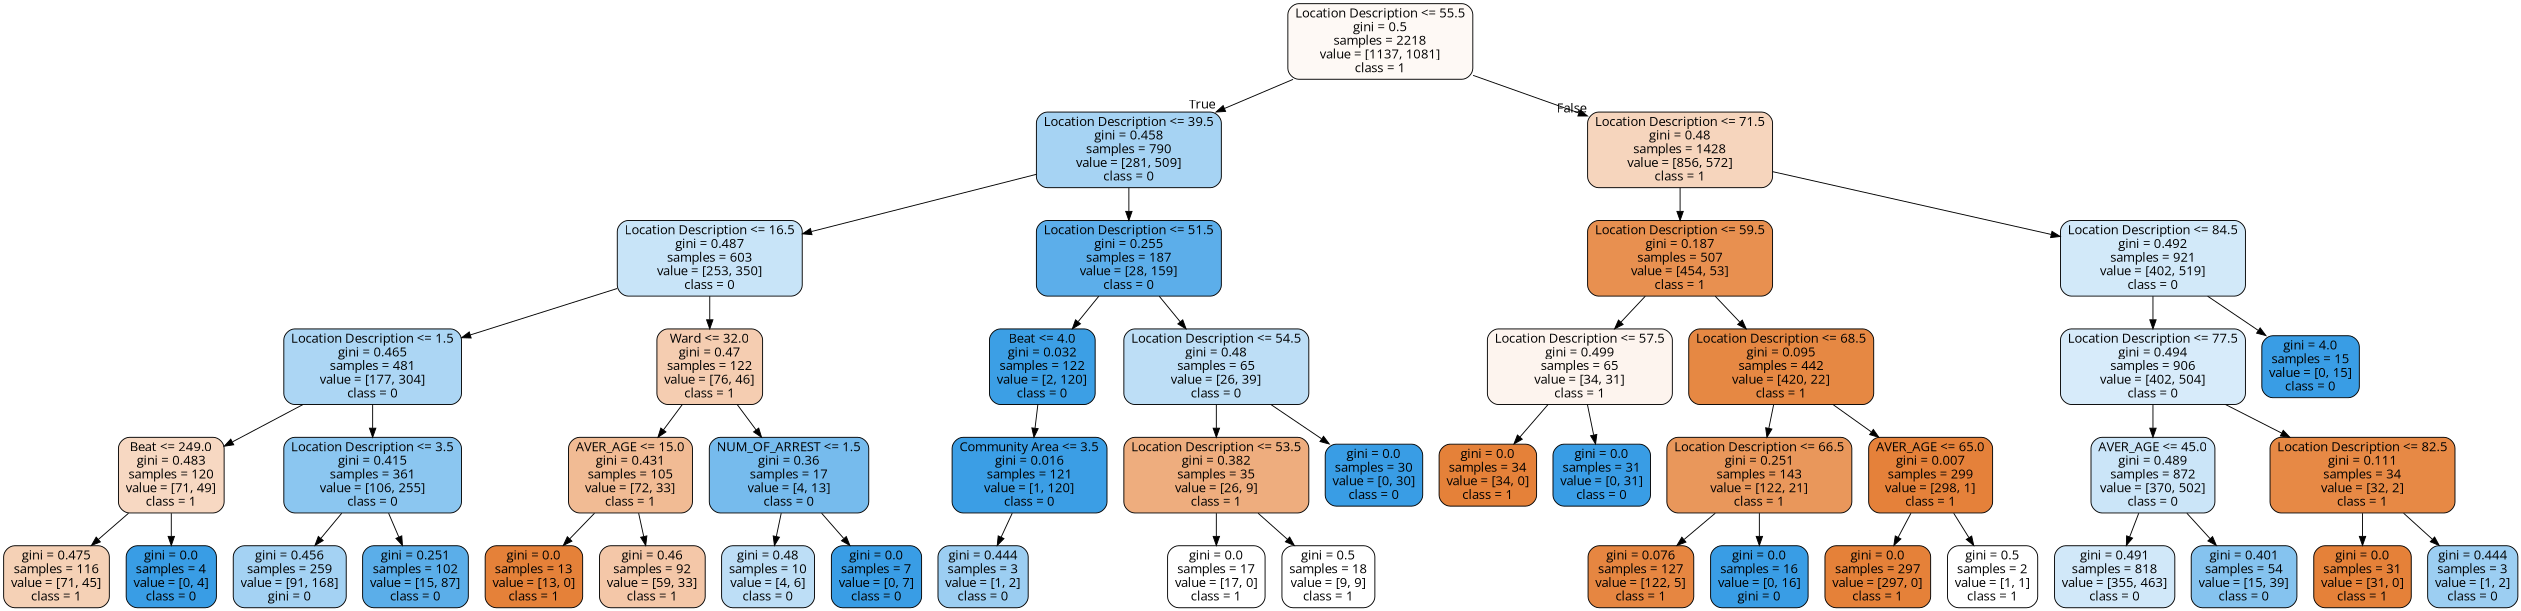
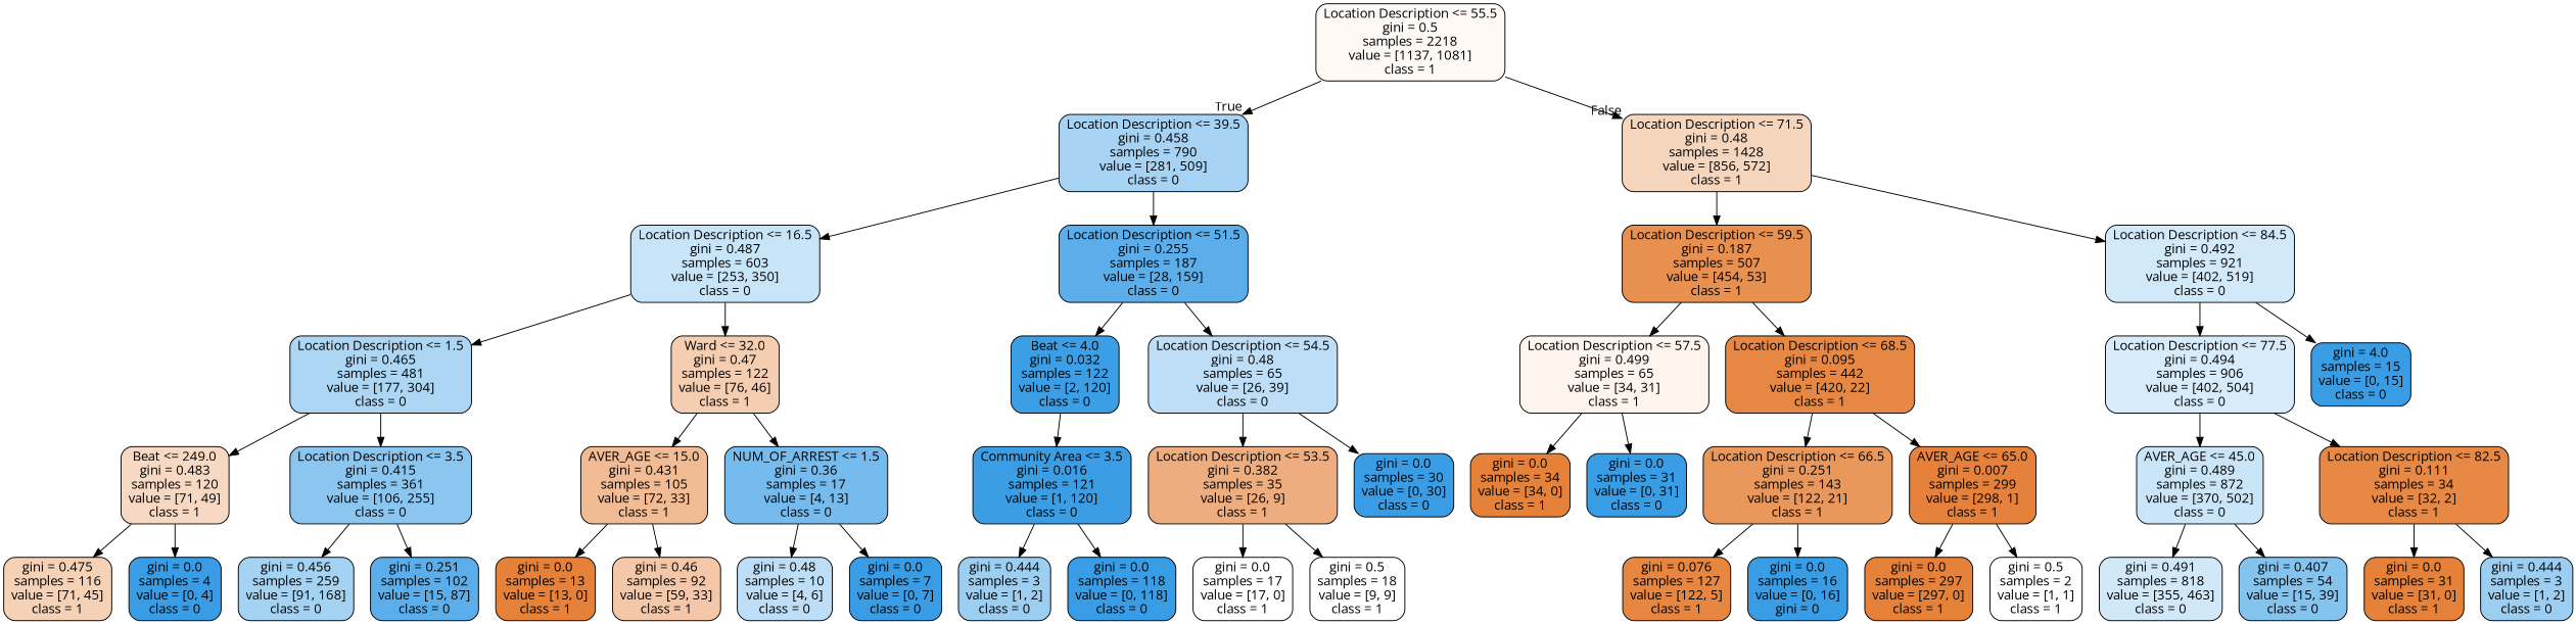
  digraph {
    fontname="Open Sans"
    node [color=black fillcolor="#399de5" fontname="Open Sans" shape=box style="filled, rounded"]
    edge [fontname="Open Sans"]
    n1 [fillcolor="#fef9f5" label="Location Description <= 55.5\ngini = 0.5\nsamples = 2218\nvalue = [1137, 1081]\nclass = 1"]
    n2 [fillcolor="#a6d3f3" label="Location Description <= 39.5\ngini = 0.458\nsamples = 790\nvalue = [281, 509]\nclass = 0"]
    n3 [fillcolor="#f6d5bd" label="Location Description <= 71.5\ngini = 0.48\nsamples = 1428\nvalue = [856, 572]\nclass = 1"]
    n4 [fillcolor="#c8e4f8" label="Location Description <= 16.5\ngini = 0.487\nsamples = 603\nvalue = [253, 350]\nclass = 0"]
    n5 [fillcolor="#5caeea" label="Location Description <= 51.5\ngini = 0.255\nsamples = 187\nvalue = [28, 159]\nclass = 0"]
    n6 [fillcolor="#e89050" label="Location Description <= 59.5\ngini = 0.187\nsamples = 507\nvalue = [454, 53]\nclass = 1"]
    n7 [fillcolor="#d2e9f9" label="Location Description <= 84.5\ngini = 0.492\nsamples = 921\nvalue = [402, 519]\nclass = 0"]
    n8 [fillcolor="#acd6f4" label="Location Description <= 1.5\ngini = 0.465\nsamples = 481\nvalue = [177, 304]\nclass = 0"]
    n9 [fillcolor="#f5cdb1" label="Ward <= 32.0\ngini = 0.47\nsamples = 122\nvalue = [76, 46]\nclass = 1"]
    n10 [fillcolor="#3c9fe5" label="Beat <= 4.0\ngini = 0.032\nsamples = 122\nvalue = [2, 120]\nclass = 0"]
    n11 [fillcolor="#bddef6" label="Location Description <= 54.5\ngini = 0.48\nsamples = 65\nvalue = [26, 39]\nclass = 0"]
    n12 [fillcolor="#f7d8c2" label="Beat <= 249.0\ngini = 0.483\nsamples = 120\nvalue = [71, 49]\nclass = 1"]
    n13 [fillcolor="#8bc6f0" label="Location Description <= 3.5\ngini = 0.415\nsamples = 361\nvalue = [106, 255]\nclass = 0"]
    n14 [fillcolor="#f1bb94" label="AVER_AGE <= 15.0\ngini = 0.431\nsamples = 105\nvalue = [72, 33]\nclass = 1"]
    n15 [fillcolor="#76bbed" label="NUM_OF_ARREST <= 1.5\ngini = 0.36\nsamples = 17\nvalue = [4, 13]\nclass = 0"]
    n16 [fillcolor="#f5d1b6" label="gini = 0.475\nsamples = 116\nvalue = [71, 45]\nclass = 1"]
    n17 [label="gini = 0.0\nsamples = 4\nvalue = [0, 4]\nclass = 0"]
-   n18 [fillcolor="#a4d2f3" label="gini = 0.456\nsamples = 259\nvalue = [91, 168]\ngini = 0"]
+   n18 [fillcolor="#a4d2f3" label="gini = 0.456\nsamples = 259\nvalue = [91, 168]\nclass = 0"]
    n19 [fillcolor="#5baee9" label="gini = 0.251\nsamples = 102\nvalue = [15, 87]\nclass = 0"]
    n20 [fillcolor="#e58139" label="gini = 0.0\nsamples = 13\nvalue = [13, 0]\nclass = 1"]
    n21 [fillcolor="#f4c7a8" label="gini = 0.46\nsamples = 92\nvalue = [59, 33]\nclass = 1"]
    n22 [fillcolor="#bddef6" label="gini = 0.48\nsamples = 10\nvalue = [4, 6]\nclass = 0"]
    n23 [label="gini = 0.0\nsamples = 7\nvalue = [0, 7]\nclass = 0"]
    n24 [fillcolor="#3b9ee5" label="Community Area <= 3.5\ngini = 0.016\nsamples = 121\nvalue = [1, 120]\nclass = 0"]
    n25 [fillcolor="#eead7e" label="Location Description <= 53.5\ngini = 0.382\nsamples = 35\nvalue = [26, 9]\nclass = 1"]
    n26 [label="gini = 0.0\nsamples = 30\nvalue = [0, 30]\nclass = 0"]
    n27 [fillcolor="#9ccef2" label="gini = 0.444\nsamples = 3\nvalue = [1, 2]\nclass = 0"]
+   n28 [label="gini = 0.0\nsamples = 118\nvalue = [0, 118]\nclass = 0"]
    n29 [fillcolor="#ffffff" label="gini = 0.0\nsamples = 17\nvalue = [17, 0]\nclass = 1"]
    n30 [fillcolor="#ffffff" label="gini = 0.5\nsamples = 18\nvalue = [9, 9]\nclass = 1"]
    n31 [fillcolor="#fdf4ee" label="Location Description <= 57.5\ngini = 0.499\nsamples = 65\nvalue = [34, 31]\nclass = 1"]
    n32 [fillcolor="#e68843" label="Location Description <= 68.5\ngini = 0.095\nsamples = 442\nvalue = [420, 22]\nclass = 1"]
    n33 [fillcolor="#d7ebfa" label="Location Description <= 77.5\ngini = 0.494\nsamples = 906\nvalue = [402, 504]\nclass = 0"]
    n34 [label="gini = 4.0\nsamples = 15\nvalue = [0, 15]\nclass = 0"]
    n35 [fillcolor="#e58139" label="gini = 0.0\nsamples = 34\nvalue = [34, 0]\nclass = 1"]
    n36 [label="gini = 0.0\nsamples = 31\nvalue = [0, 31]\nclass = 0"]
    n37 [fillcolor="#e9975b" label="Location Description <= 66.5\ngini = 0.251\nsamples = 143\nvalue = [122, 21]\nclass = 1"]
    n38 [fillcolor="#e5813a" label="AVER_AGE <= 65.0\ngini = 0.007\nsamples = 299\nvalue = [298, 1]\nclass = 1"]
    n39 [fillcolor="#e68641" label="gini = 0.076\nsamples = 127\nvalue = [122, 5]\nclass = 1"]
    n40 [label="gini = 0.0\nsamples = 16\nvalue = [0, 16]\ngini = 0"]
    n41 [fillcolor="#e58139" label="gini = 0.0\nsamples = 297\nvalue = [297, 0]\nclass = 1"]
    n42 [fillcolor="#ffffff" label="gini = 0.5\nsamples = 2\nvalue = [1, 1]\nclass = 1"]
    n43 [fillcolor="#cbe5f8" label="AVER_AGE <= 45.0\ngini = 0.489\nsamples = 872\nvalue = [370, 502]\nclass = 0"]
    n44 [fillcolor="#e78945" label="Location Description <= 82.5\ngini = 0.111\nsamples = 34\nvalue = [32, 2]\nclass = 1"]
    n45 [fillcolor="#d1e8f9" label="gini = 0.491\nsamples = 818\nvalue = [355, 463]\nclass = 0"]
-   n46 [fillcolor="#85c3ef" label="gini = 0.401\nsamples = 54\nvalue = [15, 39]\nclass = 0"]
+   n46 [fillcolor="#85c3ef" label="gini = 0.407\nsamples = 54\nvalue = [15, 39]\nclass = 0"]
    n47 [fillcolor="#e58139" label="gini = 0.0\nsamples = 31\nvalue = [31, 0]\nclass = 1"]
    n48 [fillcolor="#9ccef2" label="gini = 0.444\nsamples = 3\nvalue = [1, 2]\nclass = 0"]
    n1 -> n2 [headlabel=True labelangle=45 labeldistance=2.5]
    n1 -> n3 [headlabel=False labelangle=-45 labeldistance=2.5]
    n2 -> n4
    n2 -> n5
    n3 -> n6
    n3 -> n7
    n4 -> n8
    n4 -> n9
    n5 -> n10
    n5 -> n11
    n6 -> n31
    n6 -> n32
    n7 -> n33
    n7 -> n34
    n8 -> n12
    n8 -> n13
    n9 -> n14
    n9 -> n15
    n10 -> n24
    n11 -> n25
    n11 -> n26
    n12 -> n16
    n12 -> n17
    n13 -> n18
    n13 -> n19
    n14 -> n20
    n14 -> n21
    n15 -> n22
    n15 -> n23
    n24 -> n27
+   n24 -> n28
    n25 -> n29
    n25 -> n30
    n31 -> n35
    n31 -> n36
    n32 -> n37
    n32 -> n38
    n33 -> n43
    n33 -> n44
    n37 -> n39
    n37 -> n40
    n38 -> n41
    n38 -> n42
    n43 -> n45
    n43 -> n46
    n44 -> n47
    n44 -> n48
  }
